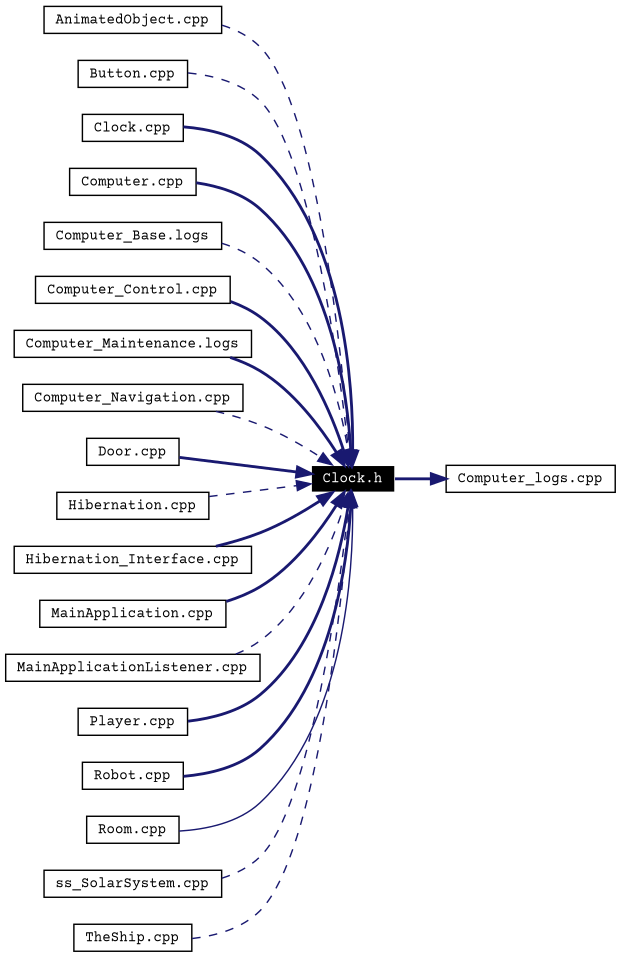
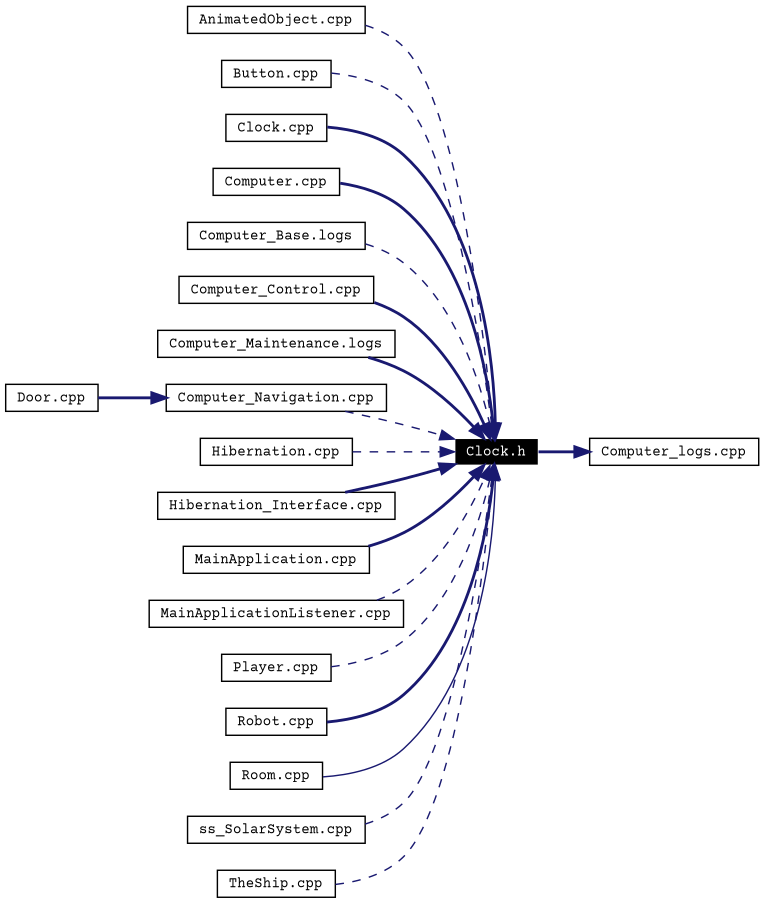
  digraph {
    fontname="Courier Prime"
    rankdir=LR
    node [color=black fontname="Courier Prime" fontsize=10 shape=record]
    edge [color=midnightblue fontname="Courier Prime" fontsize=10 labelfontname=Helvetica labelfontsize=10 style=bold]
    n1 [color=white fillcolor=black fontcolor=white height=0.2 label="Clock.h" style=filled width=0.4]
    n2 [height=0.2 label="Computer_logs.cpp" width=0.4]
    n3 [height=0.2 label="AnimatedObject.cpp" width=0.4]
    n4 [height=0.2 label="Button.cpp" width=0.4]
    n5 [height=0.2 label="Clock.cpp" width=0.4]
    n6 [height=0.2 label="Computer.cpp" width=0.4]
    n7 [height=0.2 label="Computer_Base.logs" width=0.4]
    n8 [height=0.2 label="Computer_Control.cpp" width=0.4]
    n9 [height=0.2 label="Computer_Maintenance.logs" width=0.4]
    n10 [height=0.2 label="Computer_Navigation.cpp" width=0.4]
    n11 [height=0.2 label="Door.cpp" width=0.4]
    n12 [height=0.2 label="Hibernation.cpp" width=0.4]
    n13 [height=0.2 label="Hibernation_Interface.cpp" width=0.4]
    n14 [height=0.2 label="MainApplication.cpp" width=0.4]
    n15 [height=0.2 label="MainApplicationListener.cpp" width=0.4]
    n16 [height=0.2 label="Player.cpp" width=0.4]
    n17 [height=0.2 label="Robot.cpp" width=0.4]
    n18 [height=0.2 label="Room.cpp" width=0.4]
    n19 [height=0.2 label="ss_SolarSystem.cpp" width=0.4]
    n20 [height=0.2 label="TheShip.cpp" width=0.4]
    n1 -> n2
    n3 -> n1 [style=dashed]
    n4 -> n1 [style=dashed]
    n5 -> n1
    n6 -> n1
    n7 -> n1 [style=dashed]
    n8 -> n1
    n9 -> n1
    n10 -> n1 [style=dashed]
-   n11 -> n1
+   n11 -> n10
    n12 -> n1 [style=dashed]
    n13 -> n1
    n14 -> n1
    n15 -> n1 [style=dashed]
-   n16 -> n1
+   n16 -> n1 [style=dashed]
    n17 -> n1
    n18 -> n1 [style=solid]
    n19 -> n1 [style=dashed]
    n20 -> n1 [style=dashed]
  }
